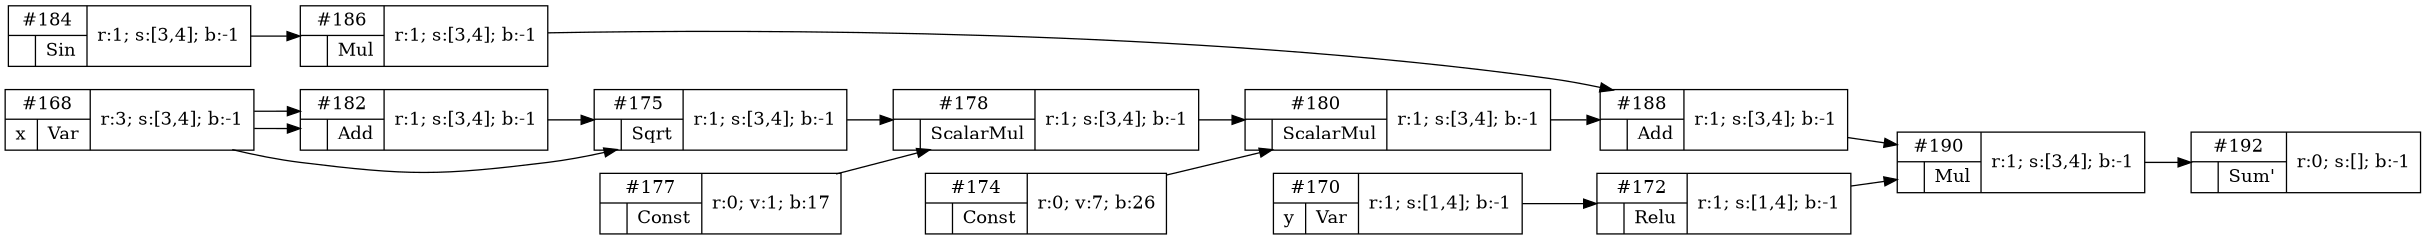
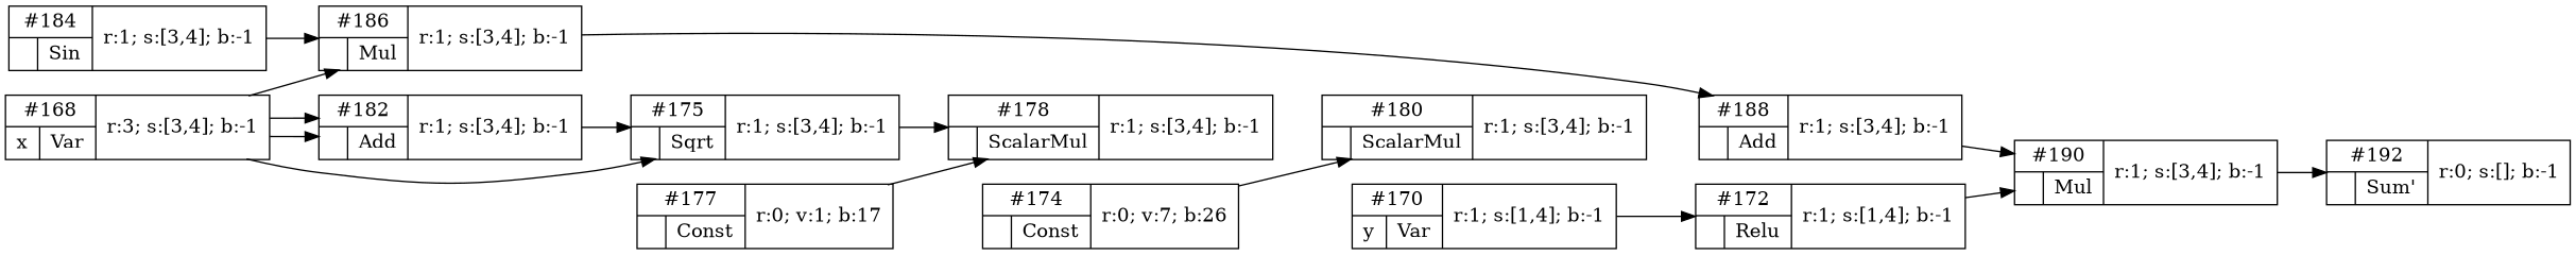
  digraph {
    rankdir=LR
    node [shape=record]
    n1 [label="{{#190 | {  | Mul }} | r:1; s:[3,4]; b:-1 }"]
    n2 [label="{{#192 | {  | Sum' }} | r:0; s:[]; b:-1 }"]
    n3 [label="{{#188 | {  | Add }} | r:1; s:[3,4]; b:-1 }"]
    n4 [label="{{#172 | {  | Relu }} | r:1; s:[1,4]; b:-1 }"]
    n5 [label="{{#186 | {  | Mul }} | r:1; s:[3,4]; b:-1 }"]
    n6 [label="{{#180 | {  | ScalarMul }} | r:1; s:[3,4]; b:-1 }"]
    n7 [label="{{#168 | { x | Var }} | r:3; s:[3,4]; b:-1 }"]
    n8 [label="{{#182 | {  | Add }} | r:1; s:[3,4]; b:-1 }"]
    n9 [label="{{#175 | {  | Sqrt }} | r:1; s:[3,4]; b:-1 }"]
    n10 [label="{{#178 | {  | ScalarMul }} | r:1; s:[3,4]; b:-1 }"]
    n11 [label="{{#184 | {  | Sin }} | r:1; s:[3,4]; b:-1 }"]
    n12 [label="{{#174 | {  | Const }} | r:0; v:7; b:26 }"]
    n13 [label="{{#177 | {  | Const }} | r:0; v:1; b:17 }"]
    n14 [label="{{#170 | { y | Var }} | r:1; s:[1,4]; b:-1 }"]
    n1 -> n2
    n3 -> n1
    n4 -> n1
    n5 -> n3
-   n6 -> n3
+   n7 -> n5
    n7 -> n8
    n7 -> n8
    n7 -> n9
    n8 -> n9
    n9 -> n10
-   n10 -> n6
    n11 -> n5
    n12 -> n6
    n13 -> n10
    n14 -> n4
  }
